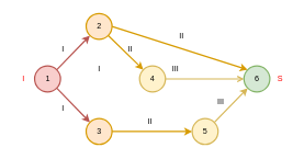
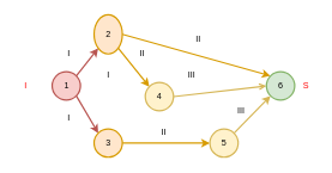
  <mxCell id="0" />
  <mxCell id="1" parent="0" />
  <mxCell id="2" style="edgeStyle=none;rounded=0;orthogonalLoop=1;jettySize=auto;html=1;exitX=0.855;exitY=0.145;exitDx=0;exitDy=0;exitPerimeter=0;strokeWidth=2;entryX=0.145;entryY=0.855;entryDx=0;entryDy=0;entryPerimeter=0;fillColor=#f8cecc;strokeColor=#b85450;" parent="1" source="4" target="9" edge="1"><mxGeometry relative="1" as="geometry" /></mxCell>
  <mxCell id="3" style="edgeStyle=none;rounded=0;orthogonalLoop=1;jettySize=auto;html=1;exitX=0.855;exitY=0.855;exitDx=0;exitDy=0;exitPerimeter=0;entryX=0.145;entryY=0.145;entryDx=0;entryDy=0;entryPerimeter=0;strokeWidth=2;fillColor=#f8cecc;strokeColor=#b85450;" parent="1" source="4" target="6" edge="1"><mxGeometry relative="1" as="geometry" /></mxCell>
- <mxCell id="4" value="1" style="verticalLabelPosition=middle;verticalAlign=middle;html=1;shape=mxgraph.flowchart.on-page_reference;strokeWidth=2;labelPosition=center;align=center;fillColor=#f8cecc;strokeColor=#b85450;" parent="1" vertex="1"><mxGeometry x="52" y="100" width="39.37" height="39.37" as="geometry" /></mxCell>
+ <mxCell id="4" value="1" style="verticalLabelPosition=middle;verticalAlign=middle;html=1;shape=mxgraph.flowchart.on-page_reference;strokeWidth=2;labelPosition=center;align=center;fillColor=#f8cecc;strokeColor=#b85450;" parent="1" vertex="1"><mxGeometry x="72" y="100" width="39.37" height="39.37" as="geometry" /></mxCell>
  <mxCell id="5" style="edgeStyle=none;rounded=0;orthogonalLoop=1;jettySize=auto;html=1;exitX=1;exitY=0.5;exitDx=0;exitDy=0;exitPerimeter=0;entryX=0;entryY=0.5;entryDx=0;entryDy=0;entryPerimeter=0;strokeWidth=2;fillColor=#ffe6cc;strokeColor=#d79b00;" parent="1" source="6" target="14" edge="1"><mxGeometry relative="1" as="geometry" /></mxCell>
  <mxCell id="6" value="3" style="verticalLabelPosition=middle;verticalAlign=middle;html=1;shape=mxgraph.flowchart.on-page_reference;strokeWidth=2;labelPosition=center;align=center;fillColor=#ffe6cc;strokeColor=#d79b00;" parent="1" vertex="1"><mxGeometry x="130.37" y="180" width="39.37" height="39.37" as="geometry" /></mxCell>
  <mxCell id="7" style="edgeStyle=none;rounded=0;orthogonalLoop=1;jettySize=auto;html=1;exitX=0.855;exitY=0.855;exitDx=0;exitDy=0;exitPerimeter=0;strokeWidth=2;entryX=0.145;entryY=0.145;entryDx=0;entryDy=0;entryPerimeter=0;fillColor=#ffe6cc;strokeColor=#d79b00;" parent="1" source="9" target="11" edge="1"><mxGeometry relative="1" as="geometry" /></mxCell>
  <mxCell id="8" style="edgeStyle=none;rounded=0;orthogonalLoop=1;jettySize=auto;html=1;exitX=1;exitY=0.5;exitDx=0;exitDy=0;exitPerimeter=0;entryX=0.145;entryY=0.145;entryDx=0;entryDy=0;entryPerimeter=0;strokeWidth=2;fillColor=#ffe6cc;strokeColor=#d79b00;" parent="1" source="9" target="12" edge="1"><mxGeometry relative="1" as="geometry" /></mxCell>
- <mxCell id="9" value="2" style="verticalLabelPosition=middle;verticalAlign=middle;html=1;shape=mxgraph.flowchart.on-page_reference;strokeWidth=2;labelPosition=center;align=center;fillColor=#ffe6cc;strokeColor=#d79b00;" parent="1" vertex="1"><mxGeometry x="130.37" y="20" width="39.37" height="39.37" as="geometry" /></mxCell>
+ <mxCell id="9" value="2" style="verticalLabelPosition=middle;verticalAlign=middle;html=1;shape=mxgraph.flowchart.on-page_reference;strokeWidth=2;labelPosition=center;align=center;fillColor=#ffe6cc;strokeColor=#d79b00;" parent="1" vertex="1"><mxGeometry x="130.37" y="20" width="39.37" height="55" as="geometry" /></mxCell>
  <mxCell id="10" style="edgeStyle=none;rounded=0;orthogonalLoop=1;jettySize=auto;html=1;exitX=1;exitY=0.5;exitDx=0;exitDy=0;exitPerimeter=0;entryX=0;entryY=0.5;entryDx=0;entryDy=0;entryPerimeter=0;strokeWidth=2;fillColor=#fff2cc;strokeColor=#d6b656;endArrow=open;" parent="1" source="11" target="12" edge="1"><mxGeometry relative="1" as="geometry" /></mxCell>
- <mxCell id="11" value="4" style="verticalLabelPosition=middle;verticalAlign=middle;html=1;shape=mxgraph.flowchart.on-page_reference;strokeWidth=2;labelPosition=center;align=center;fillColor=#fff2cc;strokeColor=#d6b656;" parent="1" vertex="1"><mxGeometry x="211.63" y="100" width="39.37" height="39.37" as="geometry" /></mxCell>
+ <mxCell id="11" value="4" style="verticalLabelPosition=middle;verticalAlign=middle;html=1;shape=mxgraph.flowchart.on-page_reference;strokeWidth=2;labelPosition=center;align=center;fillColor=#fff2cc;strokeColor=#d6b656;" parent="1" vertex="1"><mxGeometry x="201.63" y="115" width="39.37" height="39.37" as="geometry" /></mxCell>
  <mxCell id="12" value="6" style="verticalLabelPosition=middle;verticalAlign=middle;html=1;shape=mxgraph.flowchart.on-page_reference;strokeWidth=2;labelPosition=center;align=center;fillColor=#d5e8d4;strokeColor=#82b366;" parent="1" vertex="1"><mxGeometry x="370.37" y="100" width="39.37" height="39.37" as="geometry" /></mxCell>
  <mxCell id="13" style="edgeStyle=none;rounded=0;orthogonalLoop=1;jettySize=auto;html=1;exitX=0.855;exitY=0.145;exitDx=0;exitDy=0;exitPerimeter=0;entryX=0.145;entryY=0.855;entryDx=0;entryDy=0;entryPerimeter=0;strokeWidth=2;fillColor=#fff2cc;strokeColor=#d6b656;" parent="1" source="14" target="12" edge="1"><mxGeometry relative="1" as="geometry" /></mxCell>
  <mxCell id="14" value="5" style="verticalLabelPosition=middle;verticalAlign=middle;html=1;shape=mxgraph.flowchart.on-page_reference;strokeWidth=2;labelPosition=center;align=center;fillColor=#fff2cc;strokeColor=#d6b656;" parent="1" vertex="1"><mxGeometry x="291.63" y="180" width="39.37" height="39.37" as="geometry" /></mxCell>
  <mxCell id="15" value="I" style="text;html=1;align=center;verticalAlign=middle;resizable=0;points=[];autosize=1;strokeColor=none;fillColor=none;" parent="1" vertex="1"><mxGeometry x="80.37" y="59.37" width="30" height="30" as="geometry" /></mxCell>
  <mxCell id="16" value="I" style="text;html=1;align=center;verticalAlign=middle;resizable=0;points=[];autosize=1;strokeColor=none;fillColor=none;" parent="1" vertex="1"><mxGeometry x="135.05" y="89.37" width="30" height="30" as="geometry" /></mxCell>
  <mxCell id="17" value="I" style="text;html=1;align=center;verticalAlign=middle;resizable=0;points=[];autosize=1;strokeColor=none;fillColor=none;" parent="1" vertex="1"><mxGeometry x="80.37" y="150" width="30" height="30" as="geometry" /></mxCell>
  <mxCell id="18" value="II" style="text;html=1;align=center;verticalAlign=middle;resizable=0;points=[];autosize=1;strokeColor=none;fillColor=none;" parent="1" vertex="1"><mxGeometry x="181.63" y="59.37" width="30" height="30" as="geometry" /></mxCell>
  <mxCell id="19" value="III" style="text;html=1;align=center;verticalAlign=middle;resizable=0;points=[];autosize=1;strokeColor=none;fillColor=none;" parent="1" vertex="1"><mxGeometry x="251" y="89.37" width="30" height="30" as="geometry" /></mxCell>
  <mxCell id="20" value="II" style="text;html=1;align=center;verticalAlign=middle;resizable=0;points=[];autosize=1;strokeColor=none;fillColor=none;" parent="1" vertex="1"><mxGeometry x="211.63" y="170" width="30" height="30" as="geometry" /></mxCell>
  <mxCell id="21" value="III" style="text;html=1;align=center;verticalAlign=middle;resizable=0;points=[];autosize=1;strokeColor=none;fillColor=none;" parent="1" vertex="1"><mxGeometry x="320.37" y="140" width="30" height="30" as="geometry" /></mxCell>
  <mxCell id="22" value="II" style="text;html=1;align=center;verticalAlign=middle;resizable=0;points=[];autosize=1;strokeColor=none;fillColor=none;" parent="1" vertex="1"><mxGeometry x="260.37" y="40" width="30" height="30" as="geometry" /></mxCell>
  <mxCell id="23" value="I" style="text;html=1;align=center;verticalAlign=middle;resizable=0;points=[];autosize=1;strokeColor=none;fillColor=none;fontColor=#FF0000;" parent="1" vertex="1"><mxGeometry x="20.37" y="104.69" width="30" height="30" as="geometry" /></mxCell>
  <mxCell id="24" value="S" style="text;html=1;align=center;verticalAlign=middle;resizable=0;points=[];autosize=1;strokeColor=none;fillColor=none;fontColor=#FF0000;" parent="1" vertex="1"><mxGeometry x="409.74" y="104.69" width="30" height="30" as="geometry" /></mxCell>
